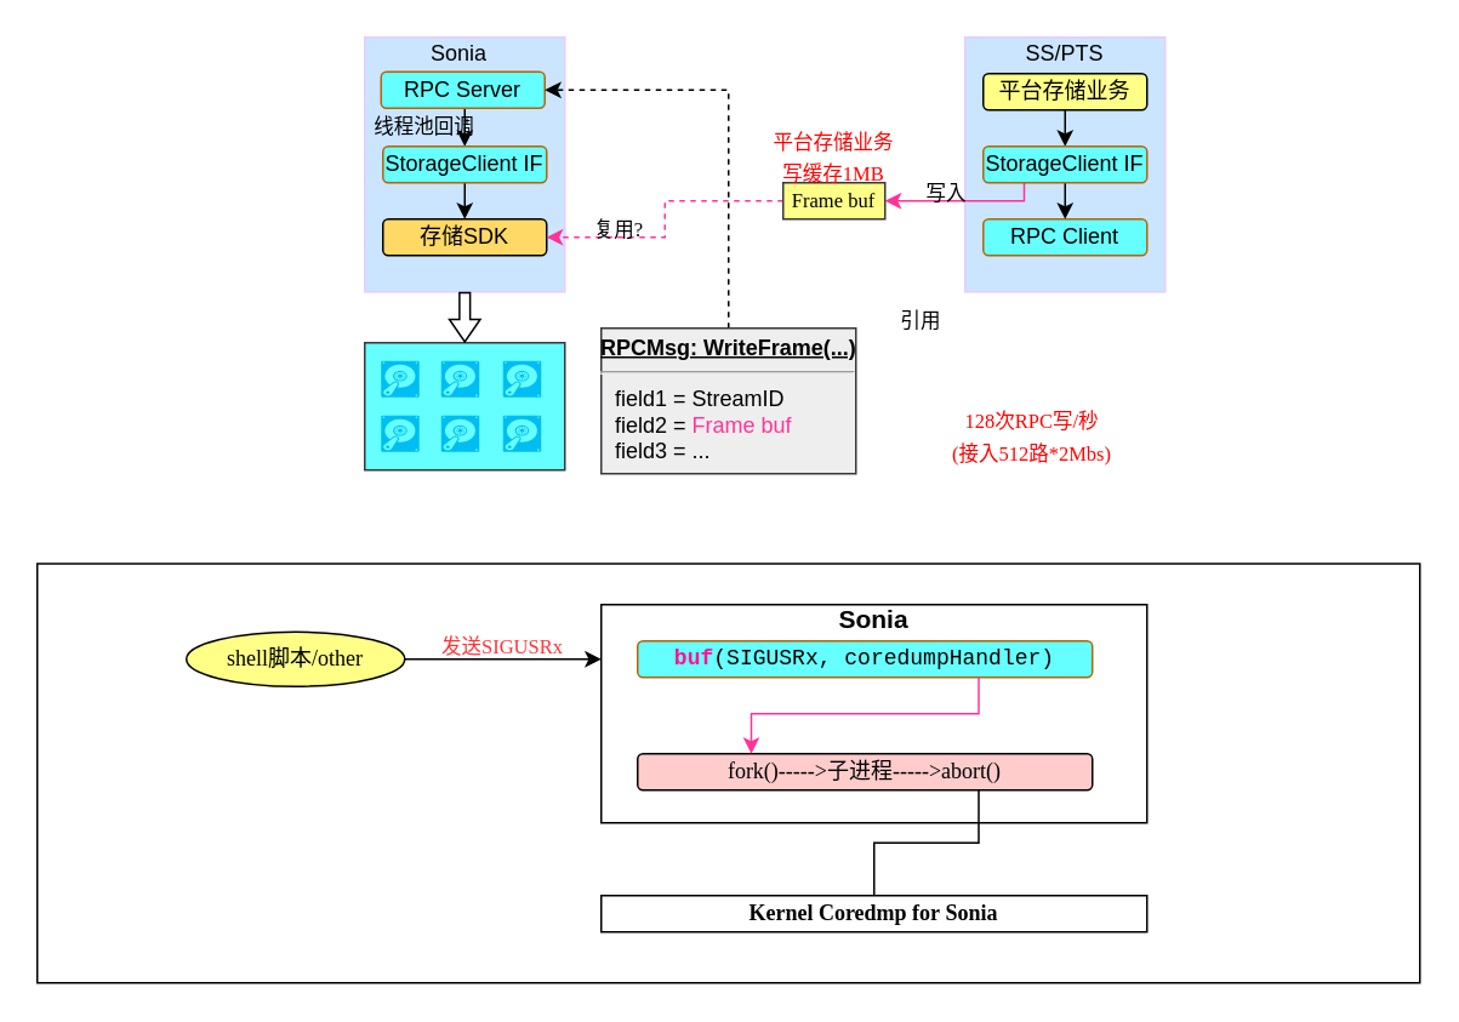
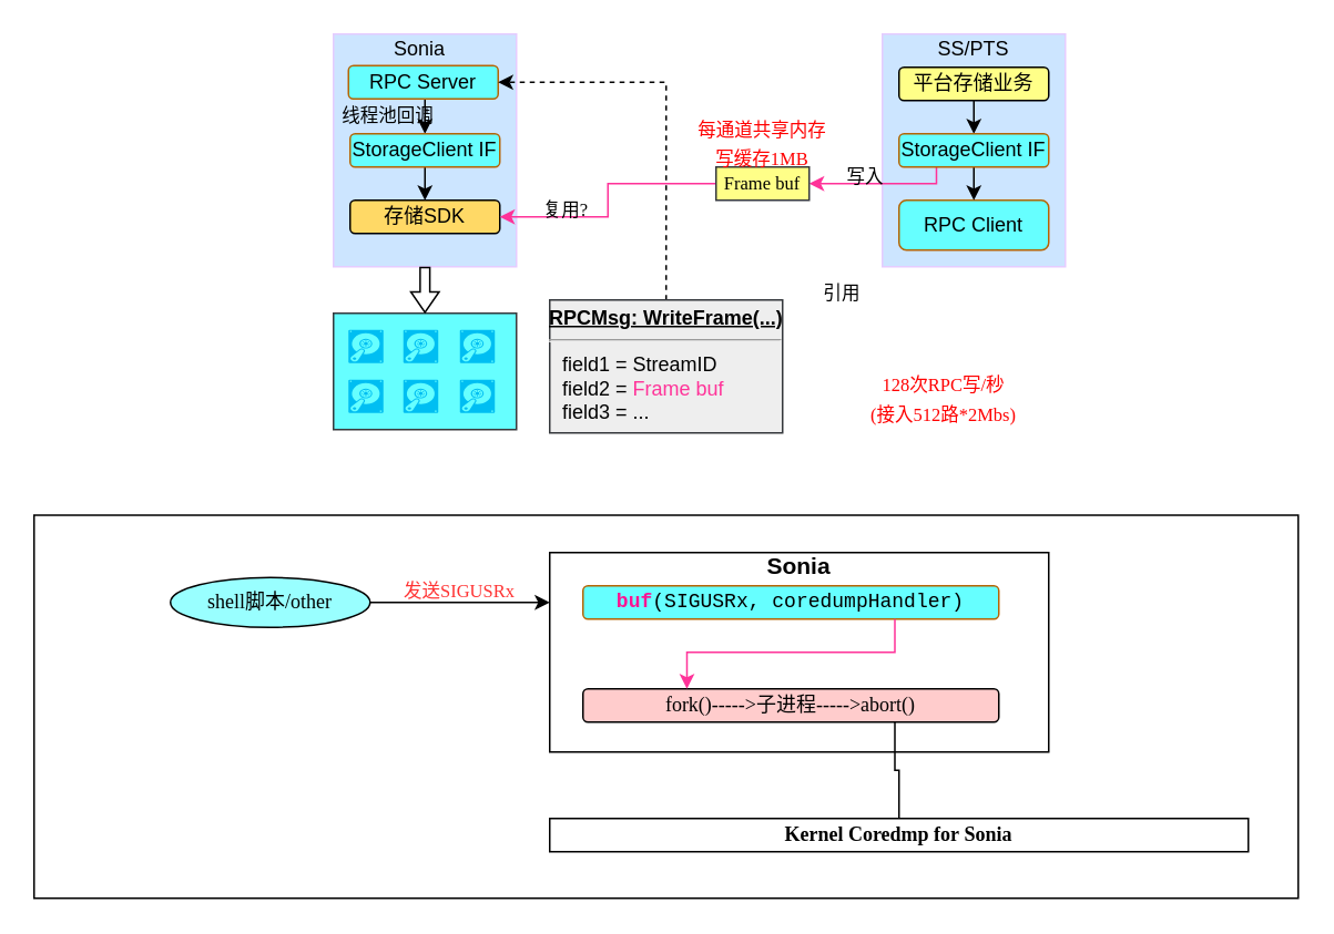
  <mxCell id="0" />
  <mxCell id="1" parent="0" />
  <mxCell id="2" value="" style="rounded=0;whiteSpace=wrap;html=1;fontFamily=Lucida Console;fontSize=11;" vertex="1" parent="1"><mxGeometry x="20" y="309.5" width="760" height="230.5" as="geometry" /></mxCell>
  <mxCell id="3" value="" style="rounded=0;whiteSpace=wrap;html=1;fillColor=#FFFFFF;strokeColor=#000000;gradientColor=none;" vertex="1" parent="1"><mxGeometry x="330" y="332" width="300" height="120" as="geometry" /></mxCell>
  <mxCell id="4" value="" style="rounded=0;whiteSpace=wrap;html=1;fillColor=#66FFFF;strokeColor=#36393d;" vertex="1" parent="1"><mxGeometry x="200" y="188" width="110" height="70" as="geometry" /></mxCell>
  <mxCell id="5" value="" style="rounded=0;whiteSpace=wrap;html=1;fillColor=#CCE5FF;strokeColor=#E5CCFF;gradientColor=none;" vertex="1" parent="1"><mxGeometry x="530" y="20" width="110" height="140" as="geometry" /></mxCell>
  <mxCell id="6" value="" style="rounded=0;whiteSpace=wrap;html=1;fillColor=#CCE5FF;strokeColor=#E5CCFF;gradientColor=none;" vertex="1" parent="1"><mxGeometry x="200" y="20" width="110" height="140" as="geometry" /></mxCell>
  <mxCell id="7" value="存储SDK" style="rounded=1;whiteSpace=wrap;html=1;fillColor=#FFD966;" vertex="1" parent="1"><mxGeometry x="210" y="120" width="90" height="20" as="geometry" /></mxCell>
  <mxCell id="8" style="edgeStyle=orthogonalEdgeStyle;rounded=0;orthogonalLoop=1;jettySize=auto;html=1;exitX=0.5;exitY=1;exitDx=0;exitDy=0;entryX=0.5;entryY=0;entryDx=0;entryDy=0;fontSize=11;" edge="1" parent="1" source="9" target="21"><mxGeometry relative="1" as="geometry" /></mxCell>
  <mxCell id="9" value="RPC Server" style="rounded=1;whiteSpace=wrap;html=1;fillColor=#66FFFF;strokeColor=#b46504;" vertex="1" parent="1"><mxGeometry x="209" y="39" width="90" height="20" as="geometry" /></mxCell>
  <mxCell id="10" style="edgeStyle=orthogonalEdgeStyle;rounded=0;orthogonalLoop=1;jettySize=auto;html=1;exitX=1;exitY=0.5;exitDx=0;exitDy=0;entryX=0;entryY=0.25;entryDx=0;entryDy=0;fontFamily=Lucida Console;fontSize=11;fontColor=#000000;" edge="1" parent="1" source="44" target="3"><mxGeometry relative="1" as="geometry" /></mxCell>
- <mxCell id="11" value="RPC Client" style="rounded=1;whiteSpace=wrap;html=1;fillColor=#66FFFF;strokeColor=#b46504;" vertex="1" parent="1"><mxGeometry x="540" y="120" width="90" height="20" as="geometry" /></mxCell>
+ <mxCell id="11" value="RPC Client" style="rounded=1;whiteSpace=wrap;html=1;fillColor=#66FFFF;strokeColor=#b46504;" vertex="1" parent="1"><mxGeometry x="540" y="120" width="90" height="30" as="geometry" /></mxCell>
  <mxCell id="12" style="edgeStyle=orthogonalEdgeStyle;rounded=0;orthogonalLoop=1;jettySize=auto;html=1;exitX=0.5;exitY=1;exitDx=0;exitDy=0;entryX=0.5;entryY=0;entryDx=0;entryDy=0;fontSize=11;" edge="1" parent="1" source="13" target="16"><mxGeometry relative="1" as="geometry" /></mxCell>
  <mxCell id="13" value="平台存储业务" style="rounded=1;whiteSpace=wrap;html=1;fillColor=#ffff88;" vertex="1" parent="1"><mxGeometry x="540" y="40" width="90" height="20" as="geometry" /></mxCell>
  <mxCell id="14" style="edgeStyle=orthogonalEdgeStyle;rounded=0;orthogonalLoop=1;jettySize=auto;html=1;exitX=0.5;exitY=1;exitDx=0;exitDy=0;entryX=0.5;entryY=0;entryDx=0;entryDy=0;fontSize=11;" edge="1" parent="1" source="16" target="11"><mxGeometry relative="1" as="geometry" /></mxCell>
  <mxCell id="15" style="edgeStyle=orthogonalEdgeStyle;rounded=0;orthogonalLoop=1;jettySize=auto;html=1;exitX=0.25;exitY=1;exitDx=0;exitDy=0;entryX=1;entryY=0.5;entryDx=0;entryDy=0;fontFamily=Lucida Console;fontSize=11;fontColor=#FF0000;strokeColor=#FF3399;" edge="1" parent="1" source="16" target="27"><mxGeometry relative="1" as="geometry"><Array as="points"><mxPoint x="563" y="110" /></Array></mxGeometry></mxCell>
  <mxCell id="16" value="StorageClient&amp;nbsp;IF" style="rounded=1;whiteSpace=wrap;html=1;fillColor=#66FFFF;strokeColor=#b46504;" vertex="1" parent="1"><mxGeometry x="540" y="80" width="90" height="20" as="geometry" /></mxCell>
  <mxCell id="17" value="" style="verticalLabelPosition=bottom;html=1;verticalAlign=top;align=center;strokeColor=none;fillColor=#00BEF2;shape=mxgraph.azure.vhd;pointerEvents=1;" vertex="1" parent="1"><mxGeometry x="209" y="198" width="21" height="20" as="geometry" /></mxCell>
  <mxCell id="18" value="" style="verticalLabelPosition=bottom;html=1;verticalAlign=top;align=center;strokeColor=none;fillColor=#00BEF2;shape=mxgraph.azure.vhd;pointerEvents=1;" vertex="1" parent="1"><mxGeometry x="242" y="198" width="21" height="20" as="geometry" /></mxCell>
  <mxCell id="19" value="" style="verticalLabelPosition=bottom;html=1;verticalAlign=top;align=center;strokeColor=none;fillColor=#00BEF2;shape=mxgraph.azure.vhd;pointerEvents=1;" vertex="1" parent="1"><mxGeometry x="276" y="198" width="21" height="20" as="geometry" /></mxCell>
  <mxCell id="20" style="edgeStyle=orthogonalEdgeStyle;rounded=0;orthogonalLoop=1;jettySize=auto;html=1;exitX=0.5;exitY=1;exitDx=0;exitDy=0;entryX=0.5;entryY=0;entryDx=0;entryDy=0;fontSize=11;" edge="1" parent="1" source="21" target="7"><mxGeometry relative="1" as="geometry" /></mxCell>
  <mxCell id="21" value="StorageClient&amp;nbsp;IF" style="rounded=1;whiteSpace=wrap;html=1;fillColor=#66FFFF;strokeColor=#b46504;" vertex="1" parent="1"><mxGeometry x="210" y="80" width="90" height="20" as="geometry" /></mxCell>
  <mxCell id="22" value="&lt;font style=&quot;font-size: 11px&quot; face=&quot;Lucida Console&quot;&gt;线程池回调&lt;/font&gt;" style="text;html=1;strokeColor=none;fillColor=none;align=center;verticalAlign=middle;whiteSpace=wrap;rounded=0;fontSize=14;" vertex="1" parent="1"><mxGeometry x="200" y="63" width="66" height="10" as="geometry" /></mxCell>
  <mxCell id="23" value="&lt;font style=&quot;font-size: 12px&quot;&gt;SS/PTS&lt;/font&gt;" style="text;html=1;strokeColor=none;fillColor=none;align=center;verticalAlign=middle;whiteSpace=wrap;rounded=0;fontSize=14;" vertex="1" parent="1"><mxGeometry x="555" y="20" width="60" height="15" as="geometry" /></mxCell>
  <mxCell id="24" value="&lt;span style=&quot;font-size: 12px&quot;&gt;Sonia&lt;/span&gt;" style="text;html=1;strokeColor=none;fillColor=none;align=center;verticalAlign=middle;whiteSpace=wrap;rounded=0;fontSize=14;" vertex="1" parent="1"><mxGeometry x="222" y="20" width="60" height="15" as="geometry" /></mxCell>
- <mxCell id="25" style="edgeStyle=orthogonalEdgeStyle;rounded=0;orthogonalLoop=1;jettySize=auto;html=1;exitX=0;exitY=0.5;exitDx=0;exitDy=0;fontFamily=Lucida Console;fontSize=11;fontColor=#FF0000;strokeColor=#FF3399;dashed=1;" edge="1" parent="1" source="27" target="7"><mxGeometry relative="1" as="geometry" /></mxCell>
+ <mxCell id="25" style="edgeStyle=orthogonalEdgeStyle;rounded=0;orthogonalLoop=1;jettySize=auto;html=1;exitX=0;exitY=0.5;exitDx=0;exitDy=0;fontFamily=Lucida Console;fontSize=11;fontColor=#FF0000;strokeColor=#FF3399;" edge="1" parent="1" source="27" target="7"><mxGeometry relative="1" as="geometry" /></mxCell>
  <mxCell id="26" style="edgeStyle=orthogonalEdgeStyle;rounded=0;orthogonalLoop=1;jettySize=auto;html=1;exitX=0.75;exitY=1;exitDx=0;exitDy=0;entryX=0.5;entryY=0;entryDx=0;entryDy=0;fontFamily=Lucida Console;fontSize=11;fontColor=#FF0000;strokeColor=#000000;endArrow=none;" edge="1" parent="1" source="41" target="39"><mxGeometry relative="1" as="geometry" /></mxCell>
  <mxCell id="27" value="&lt;font style=&quot;font-size: 11px&quot;&gt;Frame buf&lt;/font&gt;" style="rounded=0;whiteSpace=wrap;html=1;fontFamily=Times New Roman;fontSize=12;strokeColor=#36393d;fillColor=#ffff88;" vertex="1" parent="1"><mxGeometry x="430" y="100" width="56" height="20" as="geometry" /></mxCell>
  <mxCell id="28" style="edgeStyle=orthogonalEdgeStyle;rounded=0;orthogonalLoop=1;jettySize=auto;html=1;exitX=0.5;exitY=0;exitDx=0;exitDy=0;entryX=1;entryY=0.5;entryDx=0;entryDy=0;dashed=1;fontFamily=Lucida Console;fontSize=11;fontColor=#000000;" edge="1" parent="1" source="29" target="9"><mxGeometry relative="1" as="geometry" /></mxCell>
  <mxCell id="29" value="&lt;p style=&quot;margin: 0px ; margin-top: 4px ; text-align: center ; text-decoration: underline&quot;&gt;&lt;b&gt;RPCMsg: WriteFrame(...)&lt;/b&gt;&lt;/p&gt;&lt;hr&gt;&lt;p style=&quot;margin: 0px ; margin-left: 8px&quot;&gt;field1 = StreamID&lt;br&gt;field2 = &lt;font color=&quot;#ff3399&quot;&gt;Frame buf&lt;/font&gt;&lt;br&gt;field3 = ...&lt;/p&gt;" style="verticalAlign=top;align=left;overflow=fill;fontSize=12;fontFamily=Helvetica;html=1;strokeColor=#36393d;fillColor=#eeeeee;" vertex="1" parent="1"><mxGeometry x="330" y="180" width="140" height="80" as="geometry" /></mxCell>
- <mxCell id="30" value="&lt;font style=&quot;font-size: 11px&quot; face=&quot;Lucida Console&quot; color=&quot;#ff0000&quot;&gt;平台存储业务&lt;br style=&quot;font-size: 11px&quot;&gt;写缓存1MB&lt;/font&gt;" style="text;html=1;strokeColor=none;fillColor=none;align=center;verticalAlign=middle;whiteSpace=wrap;rounded=0;fontSize=14;" vertex="1" parent="1"><mxGeometry x="403" y="70" width="110" height="30" as="geometry" /></mxCell>
+ <mxCell id="30" value="&lt;font style=&quot;font-size: 11px&quot; face=&quot;Lucida Console&quot; color=&quot;#ff0000&quot;&gt;每通道共享内存&lt;br style=&quot;font-size: 11px&quot;&gt;写缓存1MB&lt;/font&gt;" style="text;html=1;strokeColor=none;fillColor=none;align=center;verticalAlign=middle;whiteSpace=wrap;rounded=0;fontSize=14;" vertex="1" parent="1"><mxGeometry x="403" y="70" width="110" height="30" as="geometry" /></mxCell>
  <mxCell id="31" value="&lt;font face=&quot;Lucida Console&quot;&gt;&lt;span style=&quot;font-size: 11px&quot;&gt;写入&lt;/span&gt;&lt;/font&gt;" style="text;html=1;strokeColor=none;fillColor=none;align=center;verticalAlign=middle;whiteSpace=wrap;rounded=0;fontSize=14;" vertex="1" parent="1"><mxGeometry x="500" y="100" width="40" height="10" as="geometry" /></mxCell>
  <mxCell id="32" value="&lt;font face=&quot;Lucida Console&quot;&gt;&lt;span style=&quot;font-size: 11px&quot;&gt;引用&lt;/span&gt;&lt;/font&gt;" style="text;html=1;strokeColor=none;fillColor=none;align=center;verticalAlign=middle;whiteSpace=wrap;rounded=0;fontSize=14;" vertex="1" parent="1"><mxGeometry x="486" y="170" width="40" height="10" as="geometry" /></mxCell>
  <mxCell id="33" value="&lt;font face=&quot;Lucida Console&quot;&gt;&lt;span style=&quot;font-size: 11px&quot;&gt;复用?&lt;/span&gt;&lt;/font&gt;" style="text;html=1;strokeColor=none;fillColor=none;align=center;verticalAlign=middle;whiteSpace=wrap;rounded=0;fontSize=14;" vertex="1" parent="1"><mxGeometry x="320" y="120" width="40" height="10" as="geometry" /></mxCell>
  <mxCell id="34" value="" style="verticalLabelPosition=bottom;html=1;verticalAlign=top;align=center;strokeColor=none;fillColor=#00BEF2;shape=mxgraph.azure.vhd;pointerEvents=1;" vertex="1" parent="1"><mxGeometry x="209" y="228" width="21" height="20" as="geometry" /></mxCell>
  <mxCell id="35" value="" style="verticalLabelPosition=bottom;html=1;verticalAlign=top;align=center;strokeColor=none;fillColor=#00BEF2;shape=mxgraph.azure.vhd;pointerEvents=1;" vertex="1" parent="1"><mxGeometry x="242" y="228" width="21" height="20" as="geometry" /></mxCell>
  <mxCell id="36" value="" style="verticalLabelPosition=bottom;html=1;verticalAlign=top;align=center;strokeColor=none;fillColor=#00BEF2;shape=mxgraph.azure.vhd;pointerEvents=1;" vertex="1" parent="1"><mxGeometry x="276" y="228" width="21" height="20" as="geometry" /></mxCell>
  <mxCell id="37" value="" style="shape=flexArrow;endArrow=classic;html=1;rounded=0;fontFamily=Lucida Console;fontSize=11;fontColor=#FF3399;strokeColor=#000000;exitX=0.5;exitY=1;exitDx=0;exitDy=0;width=5.833;endSize=3.775;endWidth=10.139;entryX=0.5;entryY=0;entryDx=0;entryDy=0;" edge="1" parent="1" source="6" target="4"><mxGeometry width="50" height="50" relative="1" as="geometry"><mxPoint x="230" y="390" as="sourcePoint" /><mxPoint x="255" y="190" as="targetPoint" /></mxGeometry></mxCell>
  <mxCell id="38" value="&lt;font face=&quot;Lucida Console&quot; color=&quot;#ff0000&quot;&gt;&lt;span style=&quot;font-size: 11px&quot;&gt;128次RPC写/秒&lt;br&gt;(接入512路*2Mbs)&lt;/span&gt;&lt;/font&gt;" style="text;html=1;strokeColor=none;fillColor=none;align=center;verticalAlign=middle;whiteSpace=wrap;rounded=0;fontSize=14;" vertex="1" parent="1"><mxGeometry x="500" y="218" width="134" height="42" as="geometry" /></mxCell>
- <mxCell id="39" value="&lt;b&gt;&lt;font face=&quot;Lucida Console&quot;&gt;Kernel Coredmp for&amp;nbsp;Sonia&lt;/font&gt;&lt;/b&gt;" style="rounded=0;whiteSpace=wrap;html=1;fillColor=#FFFFFF;strokeColor=#000000;gradientColor=none;" vertex="1" parent="1"><mxGeometry x="330" y="492" width="300" height="20" as="geometry" /></mxCell>
+ <mxCell id="39" value="&lt;b&gt;&lt;font face=&quot;Lucida Console&quot;&gt;Kernel Coredmp for&amp;nbsp;Sonia&lt;/font&gt;&lt;/b&gt;" style="rounded=0;whiteSpace=wrap;html=1;fillColor=#FFFFFF;strokeColor=#000000;gradientColor=none;" vertex="1" parent="1"><mxGeometry x="330" y="492" width="420" height="20" as="geometry" /></mxCell>
  <mxCell id="40" value="&lt;code style=&quot;text-align: left; margin: 0px !important; padding: 0px !important; font-family: Consolas, &amp;quot;Bitstream Vera Sans Mono&amp;quot;, &amp;quot;Courier New&amp;quot;, Courier, monospace !important; border-radius: 0px !important; background: none !important; border: 0px !important; inset: auto !important; float: none !important; height: auto !important; line-height: 1.8em !important; outline: 0px !important; overflow: visible !important; position: static !important; vertical-align: baseline !important; width: auto !important; box-sizing: content-box !important; font-weight: bold !important; min-height: auto !important; color: rgb(255, 20, 147) !important;&quot; class=&quot;cpp functions bold&quot;&gt;buf&lt;/code&gt;&lt;code style=&quot;text-align: left; margin: 0px !important; padding: 0px !important; font-family: Consolas, &amp;quot;Bitstream Vera Sans Mono&amp;quot;, &amp;quot;Courier New&amp;quot;, Courier, monospace !important; border-radius: 0px !important; background: none !important; border: 0px !important; inset: auto !important; float: none !important; height: auto !important; line-height: 1.8em !important; outline: 0px !important; overflow: visible !important; position: static !important; vertical-align: baseline !important; width: auto !important; box-sizing: content-box !important; min-height: auto !important;&quot; class=&quot;cpp plain&quot;&gt;(SIGUSRx, coredumpHandler)&lt;/code&gt;" style="rounded=1;whiteSpace=wrap;html=1;fillColor=#66FFFF;strokeColor=#b46504;" vertex="1" parent="1"><mxGeometry x="350" y="352" width="250" height="20" as="geometry" /></mxCell>
  <mxCell id="41" value="&lt;font face=&quot;Lucida Console&quot;&gt;fork()-----&amp;gt;子进程-----&amp;gt;abort()&lt;/font&gt;" style="rounded=1;whiteSpace=wrap;html=1;strokeColor=#000000;fillColor=#FFCCCC;align=center;" vertex="1" parent="1"><mxGeometry x="350" y="414" width="250" height="20" as="geometry" /></mxCell>
  <mxCell id="42" value="&lt;b style=&quot;&quot;&gt;&lt;font style=&quot;font-size: 14px;&quot;&gt;Sonia&lt;/font&gt;&lt;/b&gt;" style="text;html=1;strokeColor=none;fillColor=none;align=center;verticalAlign=middle;whiteSpace=wrap;rounded=0;fontSize=14;" vertex="1" parent="1"><mxGeometry x="440" y="332" width="80" height="15" as="geometry" /></mxCell>
  <mxCell id="43" style="edgeStyle=orthogonalEdgeStyle;rounded=0;orthogonalLoop=1;jettySize=auto;html=1;exitX=0.75;exitY=1;exitDx=0;exitDy=0;entryX=0.25;entryY=0;entryDx=0;entryDy=0;fontFamily=Lucida Console;fontSize=11;fontColor=#FF0000;strokeColor=#FF3399;" edge="1" parent="1" source="40" target="41"><mxGeometry relative="1" as="geometry"><mxPoint x="458" y="112" as="sourcePoint" /><mxPoint x="470" y="192" as="targetPoint" /><Array as="points"><mxPoint x="538" y="392" /><mxPoint x="413" y="392" /></Array></mxGeometry></mxCell>
- <mxCell id="44" value="&lt;font style=&quot;font-size: 12px;&quot;&gt;shell脚本/other&lt;/font&gt;" style="ellipse;whiteSpace=wrap;html=1;strokeColor=#000000;fontFamily=Lucida Console;fontSize=14;fontColor=#000000;fillColor=#ffff88;" vertex="1" parent="1"><mxGeometry x="102" y="347" width="120" height="30" as="geometry" /></mxCell>
+ <mxCell id="44" value="&lt;font style=&quot;font-size: 12px;&quot;&gt;shell脚本/other&lt;/font&gt;" style="ellipse;whiteSpace=wrap;html=1;strokeColor=#000000;fontFamily=Lucida Console;fontSize=14;fontColor=#000000;fillColor=#99FFFF;" vertex="1" parent="1"><mxGeometry x="102" y="347" width="120" height="30" as="geometry" /></mxCell>
  <mxCell id="45" value="&lt;font color=&quot;#ff3333&quot; face=&quot;Lucida Console&quot;&gt;&lt;span style=&quot;font-size: 11px&quot;&gt;发送SIGUSRx&lt;/span&gt;&lt;/font&gt;" style="text;html=1;strokeColor=none;fillColor=none;align=center;verticalAlign=middle;whiteSpace=wrap;rounded=0;fontSize=14;" vertex="1" parent="1"><mxGeometry x="226.5" y="349" width="97.5" height="10" as="geometry" /></mxCell>
